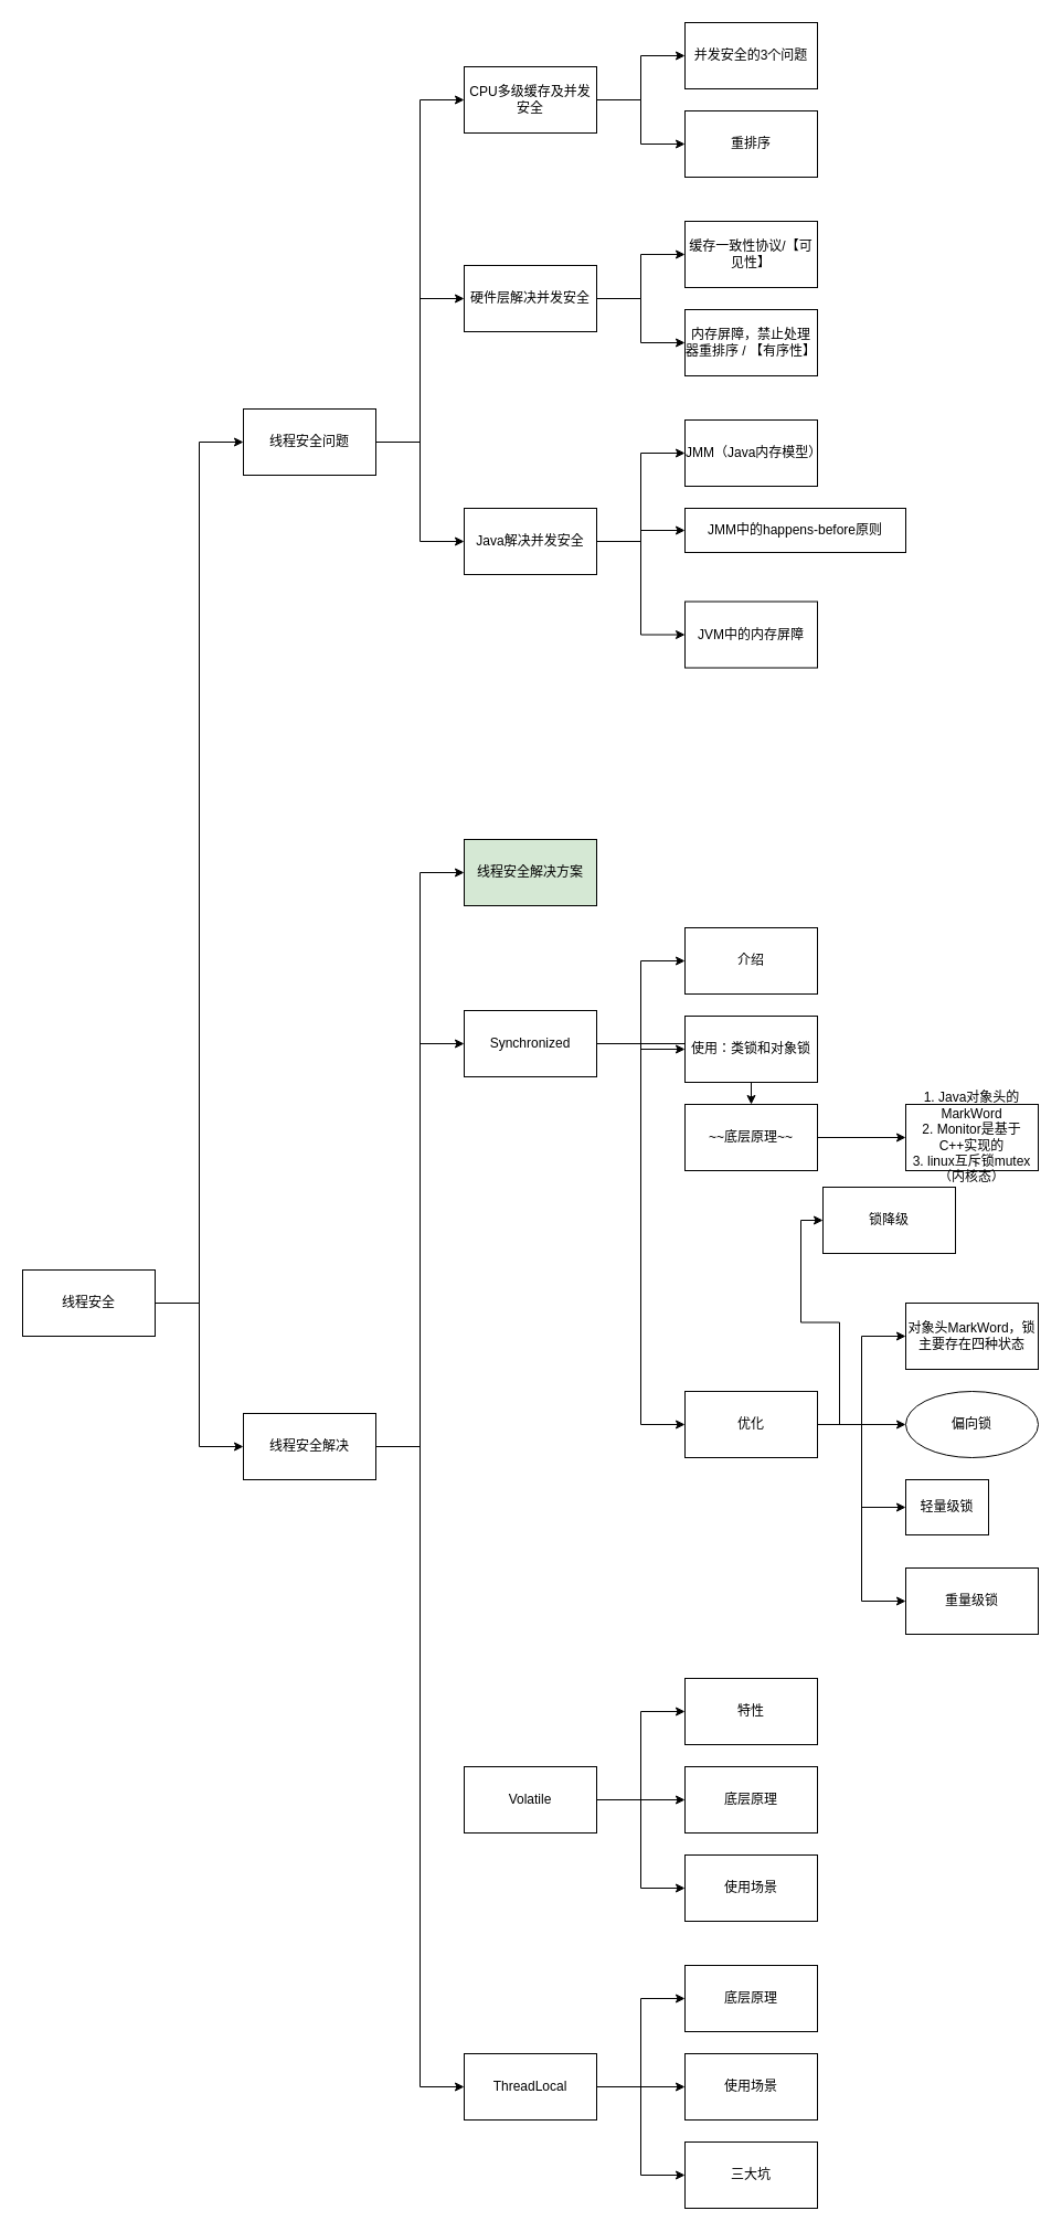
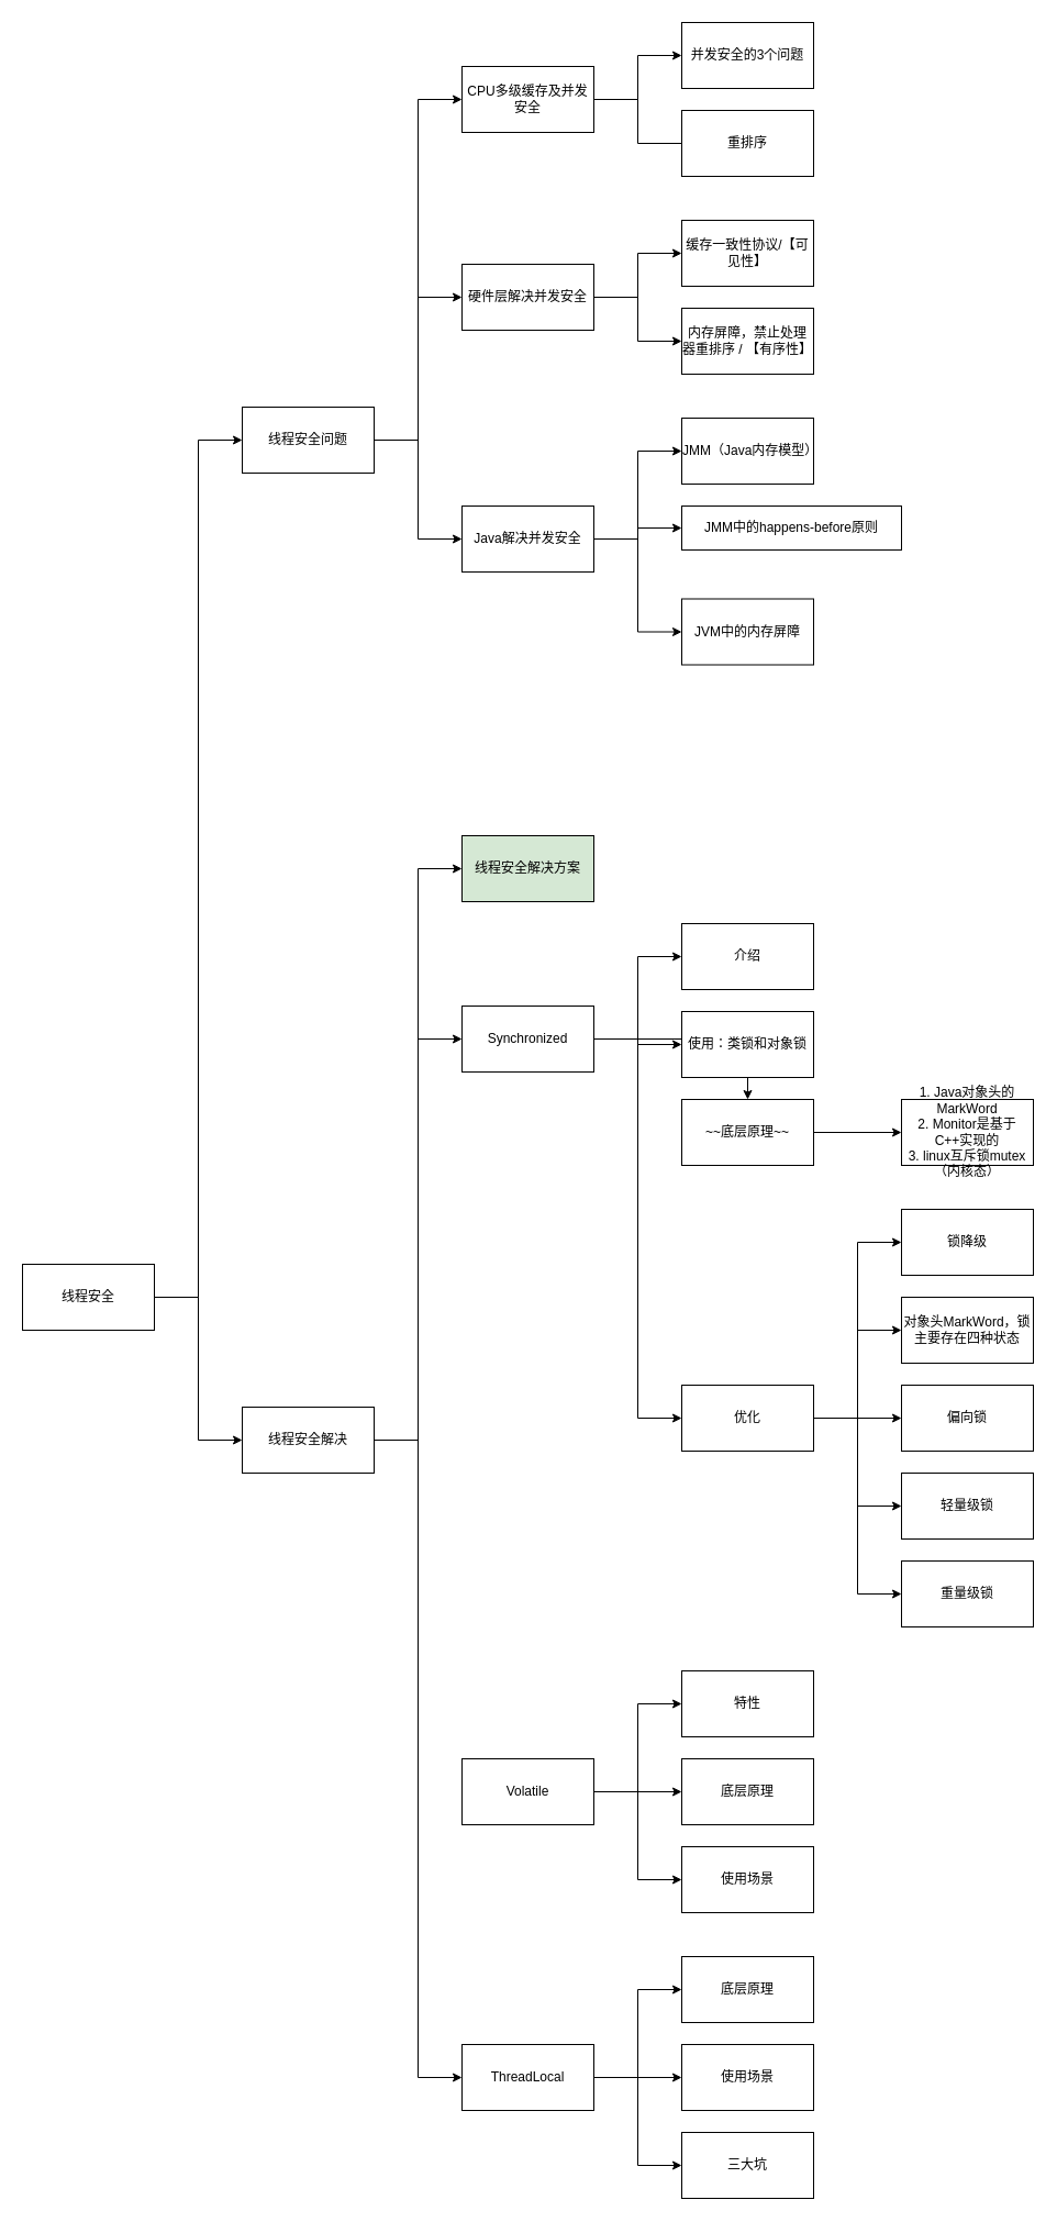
  <mxCell id="0" />
  <mxCell id="1" parent="0" />
  <mxCell id="2" value="" style="edgeStyle=orthogonalEdgeStyle;rounded=0;orthogonalLoop=1;jettySize=auto;html=1;entryX=0;entryY=0.5;entryDx=0;entryDy=0;" parent="1" source="5" target="8" edge="1"><mxGeometry relative="1" as="geometry" /></mxCell>
  <mxCell id="3" style="edgeStyle=orthogonalEdgeStyle;rounded=0;orthogonalLoop=1;jettySize=auto;html=1;entryX=0;entryY=0.5;entryDx=0;entryDy=0;" parent="1" source="5" target="12" edge="1"><mxGeometry relative="1" as="geometry" /></mxCell>
  <mxCell id="4" style="edgeStyle=orthogonalEdgeStyle;rounded=0;orthogonalLoop=1;jettySize=auto;html=1;entryX=0;entryY=0.5;entryDx=0;entryDy=0;" parent="1" source="5" target="20" edge="1"><mxGeometry relative="1" as="geometry" /></mxCell>
  <mxCell id="5" value="线程安全问题" style="rounded=0;whiteSpace=wrap;html=1;" parent="1" vertex="1"><mxGeometry x="220" y="370" width="120" height="60" as="geometry" /></mxCell>
  <mxCell id="6" value="" style="edgeStyle=orthogonalEdgeStyle;rounded=0;orthogonalLoop=1;jettySize=auto;html=1;" parent="1" source="8" target="13" edge="1"><mxGeometry relative="1" as="geometry" /></mxCell>
- <mxCell id="7" style="edgeStyle=orthogonalEdgeStyle;rounded=0;orthogonalLoop=1;jettySize=auto;html=1;entryX=0;entryY=0.5;entryDx=0;entryDy=0;" parent="1" source="8" target="14" edge="1"><mxGeometry relative="1" as="geometry" /></mxCell>
+ <mxCell id="7" style="edgeStyle=orthogonalEdgeStyle;rounded=0;orthogonalLoop=1;jettySize=auto;html=1;entryX=0;entryY=0.5;entryDx=0;entryDy=0;endArrow=none;" parent="1" source="8" target="14" edge="1"><mxGeometry relative="1" as="geometry" /></mxCell>
  <mxCell id="8" value="CPU多级缓存及并发安全" style="rounded=0;whiteSpace=wrap;html=1;" parent="1" vertex="1"><mxGeometry x="420" y="60" width="120" height="60" as="geometry" /></mxCell>
  <mxCell id="9" value="" style="edgeStyle=orthogonalEdgeStyle;rounded=0;orthogonalLoop=1;jettySize=auto;html=1;entryX=0;entryY=0.5;entryDx=0;entryDy=0;" parent="1" source="12" target="23" edge="1"><mxGeometry relative="1" as="geometry" /></mxCell>
  <mxCell id="10" style="edgeStyle=orthogonalEdgeStyle;rounded=0;orthogonalLoop=1;jettySize=auto;html=1;entryX=0;entryY=0.5;entryDx=0;entryDy=0;" parent="1" source="12" target="24" edge="1"><mxGeometry relative="1" as="geometry" /></mxCell>
  <mxCell id="11" style="edgeStyle=orthogonalEdgeStyle;rounded=0;orthogonalLoop=1;jettySize=auto;html=1;entryX=0;entryY=0.5;entryDx=0;entryDy=0;" parent="1" source="12" target="25" edge="1"><mxGeometry relative="1" as="geometry" /></mxCell>
  <mxCell id="12" value="Java解决并发安全" style="rounded=0;whiteSpace=wrap;html=1;" parent="1" vertex="1"><mxGeometry x="420" y="460" width="120" height="60" as="geometry" /></mxCell>
  <mxCell id="13" value="并发安全的3个问题" style="rounded=0;whiteSpace=wrap;html=1;" parent="1" vertex="1"><mxGeometry x="620" y="20" width="120" height="60" as="geometry" /></mxCell>
  <mxCell id="14" value="重排序" style="rounded=0;whiteSpace=wrap;html=1;" parent="1" vertex="1"><mxGeometry x="620" y="100" width="120" height="60" as="geometry" /></mxCell>
  <mxCell id="15" style="edgeStyle=orthogonalEdgeStyle;rounded=0;orthogonalLoop=1;jettySize=auto;html=1;entryX=0;entryY=0.5;entryDx=0;entryDy=0;" parent="1" source="17" target="5" edge="1"><mxGeometry relative="1" as="geometry" /></mxCell>
  <mxCell id="16" style="edgeStyle=orthogonalEdgeStyle;rounded=0;orthogonalLoop=1;jettySize=auto;html=1;entryX=0;entryY=0.5;entryDx=0;entryDy=0;" parent="1" source="17" target="29" edge="1"><mxGeometry relative="1" as="geometry" /></mxCell>
  <mxCell id="17" value="线程安全" style="rounded=0;whiteSpace=wrap;html=1;" parent="1" vertex="1"><mxGeometry x="20" y="1150" width="120" height="60" as="geometry" /></mxCell>
  <mxCell id="18" value="" style="edgeStyle=orthogonalEdgeStyle;rounded=0;orthogonalLoop=1;jettySize=auto;html=1;entryX=0;entryY=0.5;entryDx=0;entryDy=0;" parent="1" source="20" target="21" edge="1"><mxGeometry relative="1" as="geometry" /></mxCell>
  <mxCell id="19" style="edgeStyle=orthogonalEdgeStyle;rounded=0;orthogonalLoop=1;jettySize=auto;html=1;entryX=0;entryY=0.5;entryDx=0;entryDy=0;" parent="1" source="20" target="22" edge="1"><mxGeometry relative="1" as="geometry" /></mxCell>
  <mxCell id="20" value="硬件层解决并发安全" style="rounded=0;whiteSpace=wrap;html=1;" parent="1" vertex="1"><mxGeometry x="420" y="240" width="120" height="60" as="geometry" /></mxCell>
  <mxCell id="21" value="缓存一致性协议/【可见性】" style="rounded=0;whiteSpace=wrap;html=1;" parent="1" vertex="1"><mxGeometry x="620" y="200" width="120" height="60" as="geometry" /></mxCell>
  <mxCell id="22" value="内存屏障，禁止处理器重排序 / 【有序性】" style="rounded=0;whiteSpace=wrap;html=1;" parent="1" vertex="1"><mxGeometry x="620" y="280" width="120" height="60" as="geometry" /></mxCell>
  <mxCell id="23" value="JMM（Java内存模型）" style="rounded=0;whiteSpace=wrap;html=1;" parent="1" vertex="1"><mxGeometry x="620" y="380" width="120" height="60" as="geometry" /></mxCell>
  <mxCell id="24" value="JMM中的happens-before原则" style="rounded=0;whiteSpace=wrap;html=1;" parent="1" vertex="1"><mxGeometry x="620" y="460" width="200" height="40" as="geometry" /></mxCell>
  <mxCell id="25" value="JVM中的内存屏障" style="rounded=0;whiteSpace=wrap;html=1;" parent="1" vertex="1"><mxGeometry x="620" y="544.5" width="120" height="60" as="geometry" /></mxCell>
  <mxCell id="26" value="" style="edgeStyle=orthogonalEdgeStyle;rounded=0;orthogonalLoop=1;jettySize=auto;html=1;entryX=0;entryY=0.5;entryDx=0;entryDy=0;" parent="1" source="29" target="30" edge="1"><mxGeometry relative="1" as="geometry" /></mxCell>
  <mxCell id="27" style="edgeStyle=orthogonalEdgeStyle;rounded=0;orthogonalLoop=1;jettySize=auto;html=1;entryX=0;entryY=0.5;entryDx=0;entryDy=0;" parent="1" source="29" target="35" edge="1"><mxGeometry relative="1" as="geometry" /></mxCell>
  <mxCell id="28" style="edgeStyle=orthogonalEdgeStyle;rounded=0;orthogonalLoop=1;jettySize=auto;html=1;entryX=0;entryY=0.5;entryDx=0;entryDy=0;" parent="1" source="29" target="43" edge="1"><mxGeometry relative="1" as="geometry" /></mxCell>
  <mxCell id="29" value="线程安全解决" style="rounded=0;whiteSpace=wrap;html=1;" parent="1" vertex="1"><mxGeometry x="220" y="1280" width="120" height="60" as="geometry" /></mxCell>
  <mxCell id="30" value="线程安全解决方案" style="rounded=0;whiteSpace=wrap;html=1;fillColor=#d5e8d4;" parent="1" vertex="1"><mxGeometry x="420" y="760" width="120" height="60" as="geometry" /></mxCell>
  <mxCell id="31" value="" style="edgeStyle=orthogonalEdgeStyle;rounded=0;orthogonalLoop=1;jettySize=auto;html=1;entryX=0;entryY=0.5;entryDx=0;entryDy=0;" parent="1" source="35" target="44" edge="1"><mxGeometry relative="1" as="geometry" /></mxCell>
  <mxCell id="32" style="edgeStyle=orthogonalEdgeStyle;rounded=0;orthogonalLoop=1;jettySize=auto;html=1;entryX=0;entryY=0.5;entryDx=0;entryDy=0;" parent="1" source="35" target="45" edge="1"><mxGeometry relative="1" as="geometry" /></mxCell>
  <mxCell id="33" style="edgeStyle=orthogonalEdgeStyle;rounded=0;orthogonalLoop=1;jettySize=auto;html=1;" parent="1" source="35" target="53" edge="1"><mxGeometry relative="1" as="geometry" /></mxCell>
  <mxCell id="34" style="edgeStyle=orthogonalEdgeStyle;rounded=0;orthogonalLoop=1;jettySize=auto;html=1;entryX=0;entryY=0.5;entryDx=0;entryDy=0;" parent="1" source="35" target="51" edge="1"><mxGeometry relative="1" as="geometry" /></mxCell>
  <mxCell id="35" value="Synchronized" style="rounded=0;whiteSpace=wrap;html=1;" parent="1" vertex="1"><mxGeometry x="420" y="915" width="120" height="60" as="geometry" /></mxCell>
  <mxCell id="36" value="" style="edgeStyle=orthogonalEdgeStyle;rounded=0;orthogonalLoop=1;jettySize=auto;html=1;" edge="1" parent="1" source="39" target="60"><mxGeometry relative="1" as="geometry" /></mxCell>
  <mxCell id="37" style="edgeStyle=orthogonalEdgeStyle;rounded=0;orthogonalLoop=1;jettySize=auto;html=1;entryX=0;entryY=0.5;entryDx=0;entryDy=0;" edge="1" parent="1" source="39" target="62"><mxGeometry relative="1" as="geometry" /></mxCell>
  <mxCell id="38" style="edgeStyle=orthogonalEdgeStyle;rounded=0;orthogonalLoop=1;jettySize=auto;html=1;entryX=0;entryY=0.5;entryDx=0;entryDy=0;" edge="1" parent="1" source="39" target="61"><mxGeometry relative="1" as="geometry" /></mxCell>
  <mxCell id="39" value="Volatile" style="rounded=0;whiteSpace=wrap;html=1;" parent="1" vertex="1"><mxGeometry x="420" y="1600" width="120" height="60" as="geometry" /></mxCell>
  <mxCell id="40" value="" style="edgeStyle=orthogonalEdgeStyle;rounded=0;orthogonalLoop=1;jettySize=auto;html=1;entryX=0;entryY=0.5;entryDx=0;entryDy=0;" edge="1" parent="1" source="43" target="63"><mxGeometry relative="1" as="geometry" /></mxCell>
  <mxCell id="41" style="edgeStyle=orthogonalEdgeStyle;rounded=0;orthogonalLoop=1;jettySize=auto;html=1;entryX=0;entryY=0.5;entryDx=0;entryDy=0;" edge="1" parent="1" source="43" target="64"><mxGeometry relative="1" as="geometry" /></mxCell>
  <mxCell id="42" style="edgeStyle=orthogonalEdgeStyle;rounded=0;orthogonalLoop=1;jettySize=auto;html=1;entryX=0;entryY=0.5;entryDx=0;entryDy=0;" edge="1" parent="1" source="43" target="65"><mxGeometry relative="1" as="geometry" /></mxCell>
  <mxCell id="43" value="ThreadLocal" style="rounded=0;whiteSpace=wrap;html=1;" parent="1" vertex="1"><mxGeometry x="420" y="1860" width="120" height="60" as="geometry" /></mxCell>
  <mxCell id="44" value="介绍" style="rounded=0;whiteSpace=wrap;html=1;" parent="1" vertex="1"><mxGeometry x="620" y="840" width="120" height="60" as="geometry" /></mxCell>
  <mxCell id="45" value="使用：类锁和对象锁" style="rounded=0;whiteSpace=wrap;html=1;" parent="1" vertex="1"><mxGeometry x="620" y="920" width="120" height="60" as="geometry" /></mxCell>
  <mxCell id="46" style="edgeStyle=orthogonalEdgeStyle;rounded=0;orthogonalLoop=1;jettySize=auto;html=1;entryX=0;entryY=0.5;entryDx=0;entryDy=0;" parent="1" source="51" target="55" edge="1"><mxGeometry relative="1" as="geometry" /></mxCell>
  <mxCell id="47" style="edgeStyle=orthogonalEdgeStyle;rounded=0;orthogonalLoop=1;jettySize=auto;html=1;entryX=0;entryY=0.5;entryDx=0;entryDy=0;" parent="1" source="51" target="56" edge="1"><mxGeometry relative="1" as="geometry" /></mxCell>
  <mxCell id="48" style="edgeStyle=orthogonalEdgeStyle;rounded=0;orthogonalLoop=1;jettySize=auto;html=1;" parent="1" source="51" target="58" edge="1"><mxGeometry relative="1" as="geometry" /></mxCell>
  <mxCell id="49" style="edgeStyle=orthogonalEdgeStyle;rounded=0;orthogonalLoop=1;jettySize=auto;html=1;entryX=0;entryY=0.5;entryDx=0;entryDy=0;" parent="1" source="51" target="59" edge="1"><mxGeometry relative="1" as="geometry" /></mxCell>
  <mxCell id="50" style="edgeStyle=orthogonalEdgeStyle;rounded=0;orthogonalLoop=1;jettySize=auto;html=1;entryX=0;entryY=0.5;entryDx=0;entryDy=0;" parent="1" source="51" target="57" edge="1"><mxGeometry relative="1" as="geometry" /></mxCell>
  <mxCell id="51" value="优化" style="rounded=0;whiteSpace=wrap;html=1;" parent="1" vertex="1"><mxGeometry x="620" y="1260" width="120" height="60" as="geometry" /></mxCell>
  <mxCell id="52" value="" style="edgeStyle=orthogonalEdgeStyle;rounded=0;orthogonalLoop=1;jettySize=auto;html=1;" parent="1" source="53" target="54" edge="1"><mxGeometry relative="1" as="geometry" /></mxCell>
  <mxCell id="53" value="~~底层原理~~" style="rounded=0;whiteSpace=wrap;html=1;" parent="1" vertex="1"><mxGeometry x="620" y="1000" width="120" height="60" as="geometry" /></mxCell>
  <mxCell id="54" value="&lt;div&gt;1. Java对象头的MarkWord&lt;/div&gt;&lt;div&gt;2. Monitor是基于C++实现的&lt;/div&gt;&lt;div&gt;3. linux互斥锁mutex（内核态）&lt;/div&gt;" style="rounded=0;whiteSpace=wrap;html=1;" parent="1" vertex="1"><mxGeometry x="820" y="1000" width="120" height="60" as="geometry" /></mxCell>
- <mxCell id="55" value="锁降级" style="rounded=0;whiteSpace=wrap;html=1;" parent="1" vertex="1"><mxGeometry x="745" y="1075" width="120" height="60" as="geometry" /></mxCell>
+ <mxCell id="55" value="锁降级" style="rounded=0;whiteSpace=wrap;html=1;" parent="1" vertex="1"><mxGeometry x="820" y="1100" width="120" height="60" as="geometry" /></mxCell>
  <mxCell id="56" value="对象头MarkWord，锁主要存在四种状态" style="rounded=0;whiteSpace=wrap;html=1;" parent="1" vertex="1"><mxGeometry x="820" y="1180" width="120" height="60" as="geometry" /></mxCell>
  <mxCell id="57" value="重量级锁" style="rounded=0;whiteSpace=wrap;html=1;" parent="1" vertex="1"><mxGeometry x="820" y="1420" width="120" height="60" as="geometry" /></mxCell>
- <mxCell id="58" value="偏向锁" style="ellipse;whiteSpace=wrap;html=1;" parent="1" vertex="1"><mxGeometry x="820" y="1260" width="120" height="60" as="geometry" /></mxCell>
- <mxCell id="59" value="轻量级锁" style="rounded=0;whiteSpace=wrap;html=1;" parent="1" vertex="1"><mxGeometry x="820" y="1340" width="75" height="50" as="geometry" /></mxCell>
+ <mxCell id="58" value="偏向锁" style="rounded=0;whiteSpace=wrap;html=1;" parent="1" vertex="1"><mxGeometry x="820" y="1260" width="120" height="60" as="geometry" /></mxCell>
+ <mxCell id="59" value="轻量级锁" style="rounded=0;whiteSpace=wrap;html=1;" parent="1" vertex="1"><mxGeometry x="820" y="1340" width="120" height="60" as="geometry" /></mxCell>
  <mxCell id="60" value="底层原理" style="rounded=0;whiteSpace=wrap;html=1;" vertex="1" parent="1"><mxGeometry x="620" y="1600" width="120" height="60" as="geometry" /></mxCell>
  <mxCell id="61" value="特性" style="rounded=0;whiteSpace=wrap;html=1;" vertex="1" parent="1"><mxGeometry x="620" y="1520" width="120" height="60" as="geometry" /></mxCell>
  <mxCell id="62" value="使用场景" style="rounded=0;whiteSpace=wrap;html=1;" vertex="1" parent="1"><mxGeometry x="620" y="1680" width="120" height="60" as="geometry" /></mxCell>
  <mxCell id="63" value="底层原理" style="rounded=0;whiteSpace=wrap;html=1;" vertex="1" parent="1"><mxGeometry x="620" y="1780" width="120" height="60" as="geometry" /></mxCell>
  <mxCell id="64" value="使用场景" style="rounded=0;whiteSpace=wrap;html=1;" vertex="1" parent="1"><mxGeometry x="620" y="1860" width="120" height="60" as="geometry" /></mxCell>
  <mxCell id="65" value="三大坑" style="rounded=0;whiteSpace=wrap;html=1;" vertex="1" parent="1"><mxGeometry x="620" y="1940" width="120" height="60" as="geometry" /></mxCell>
